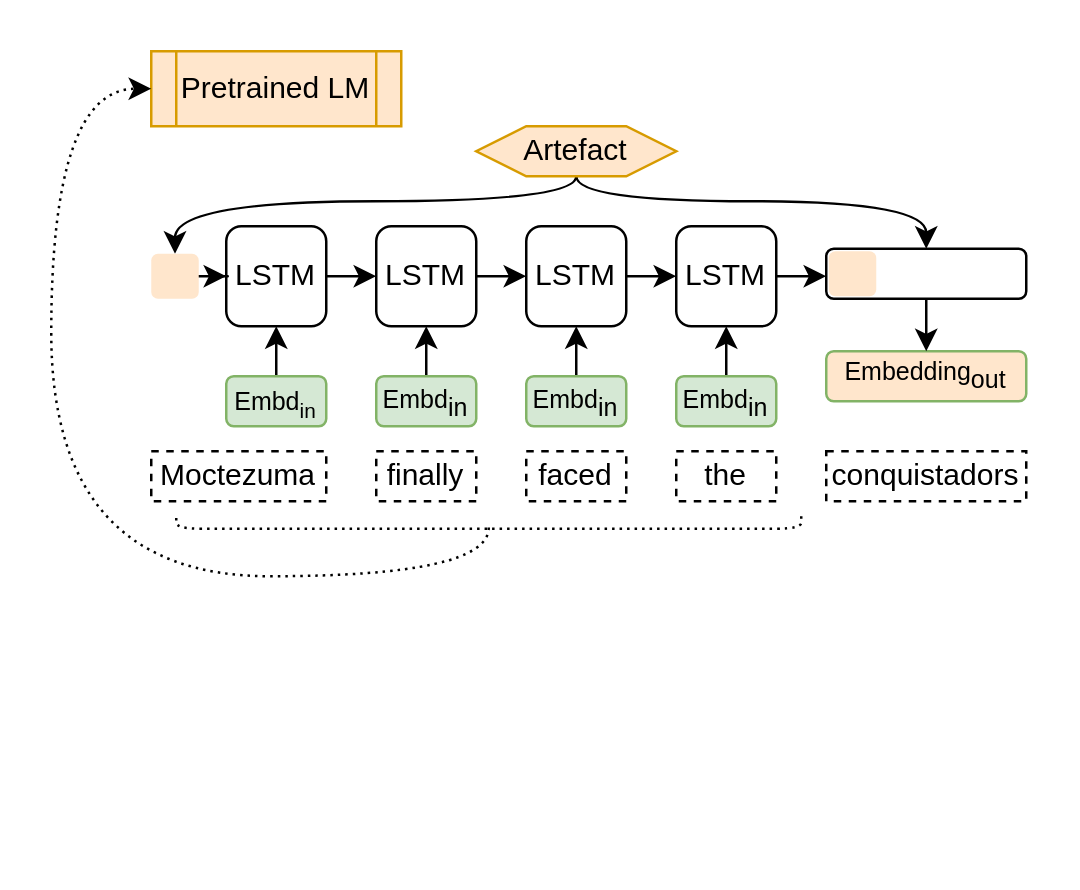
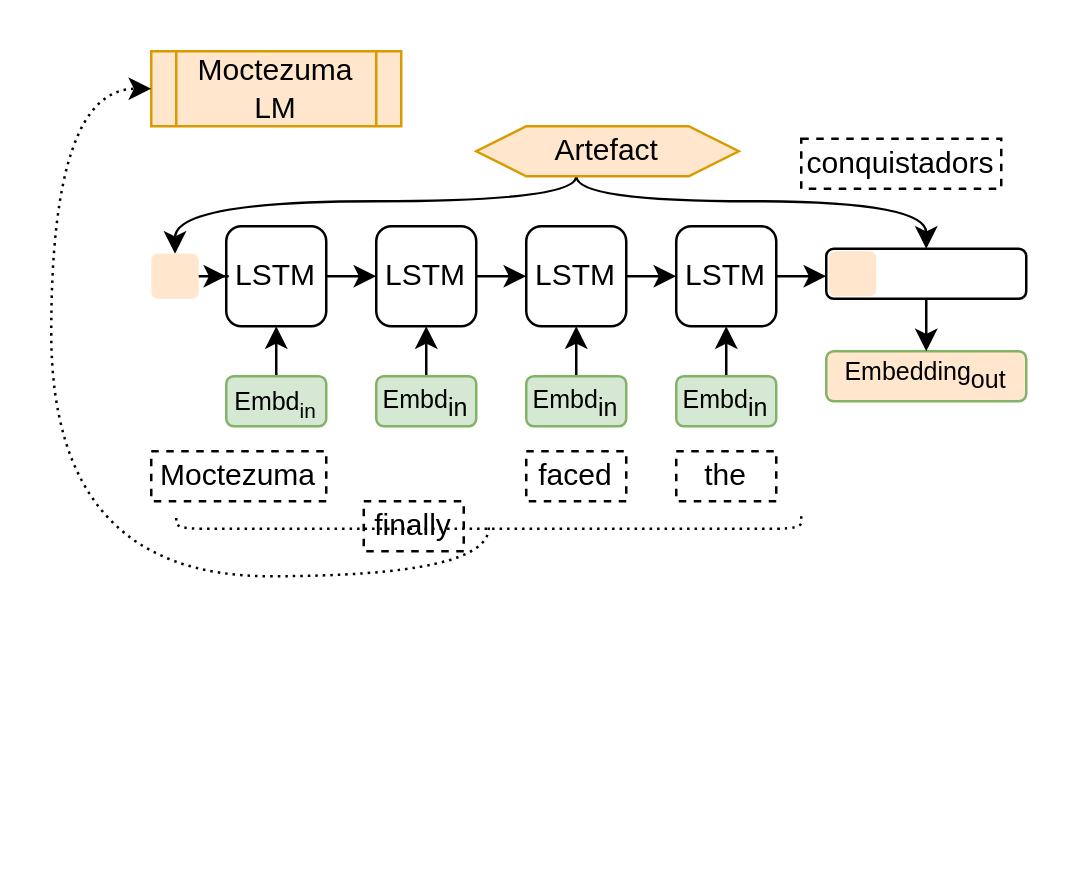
  <mxCell id="0" />
  <mxCell id="1" parent="0" />
  <mxCell id="2" style="edgeStyle=orthogonalEdgeStyle;curved=1;rounded=0;orthogonalLoop=1;jettySize=auto;html=1;" parent="1" source="3" target="5" edge="1"><mxGeometry relative="1" as="geometry" /></mxCell>
  <mxCell id="3" value="LSTM" style="rounded=1;whiteSpace=wrap;html=1;" parent="1" vertex="1"><mxGeometry x="90" y="90" width="40" height="40" as="geometry" /></mxCell>
  <mxCell id="4" style="edgeStyle=orthogonalEdgeStyle;curved=1;rounded=0;orthogonalLoop=1;jettySize=auto;html=1;" parent="1" source="5" target="7" edge="1"><mxGeometry relative="1" as="geometry" /></mxCell>
  <mxCell id="5" value="&lt;span&gt;LSTM&lt;/span&gt;" style="rounded=1;whiteSpace=wrap;html=1;" parent="1" vertex="1"><mxGeometry x="150" y="90" width="40" height="40" as="geometry" /></mxCell>
  <mxCell id="6" style="edgeStyle=orthogonalEdgeStyle;curved=1;rounded=0;orthogonalLoop=1;jettySize=auto;html=1;" parent="1" source="7" target="9" edge="1"><mxGeometry relative="1" as="geometry" /></mxCell>
  <mxCell id="7" value="&lt;span&gt;LSTM&lt;/span&gt;" style="rounded=1;whiteSpace=wrap;html=1;" parent="1" vertex="1"><mxGeometry x="210" y="90" width="40" height="40" as="geometry" /></mxCell>
  <mxCell id="8" style="edgeStyle=orthogonalEdgeStyle;curved=1;rounded=0;orthogonalLoop=1;jettySize=auto;html=1;" parent="1" source="9" target="31" edge="1"><mxGeometry relative="1" as="geometry"><mxPoint x="360" y="70" as="targetPoint" /><Array as="points"><mxPoint x="320" y="110" /><mxPoint x="320" y="110" /></Array></mxGeometry></mxCell>
  <mxCell id="9" value="&lt;span&gt;LSTM&lt;/span&gt;" style="rounded=1;whiteSpace=wrap;html=1;" parent="1" vertex="1"><mxGeometry x="270" y="90" width="40" height="40" as="geometry" /></mxCell>
  <mxCell id="10" value="Moctezuma" style="text;html=1;strokeColor=default;fillColor=none;align=center;verticalAlign=middle;whiteSpace=wrap;rounded=0;dashed=1;" parent="1" vertex="1"><mxGeometry x="60" y="180" width="70" height="20" as="geometry" /></mxCell>
- <mxCell id="11" value="finally" style="text;html=1;strokeColor=default;fillColor=none;align=center;verticalAlign=middle;whiteSpace=wrap;rounded=0;dashed=1;" parent="1" vertex="1"><mxGeometry x="150" y="180" width="40" height="20" as="geometry" /></mxCell>
+ <mxCell id="11" value="finally" style="text;html=1;strokeColor=default;fillColor=none;align=center;verticalAlign=middle;whiteSpace=wrap;rounded=0;dashed=1;" parent="1" vertex="1"><mxGeometry x="145" y="200" width="40" height="20" as="geometry" /></mxCell>
  <mxCell id="12" value="faced" style="text;html=1;strokeColor=default;fillColor=none;align=center;verticalAlign=middle;whiteSpace=wrap;rounded=0;dashed=1;" parent="1" vertex="1"><mxGeometry x="210" y="180" width="40" height="20" as="geometry" /></mxCell>
  <mxCell id="13" value="the" style="text;html=1;strokeColor=default;fillColor=none;align=center;verticalAlign=middle;whiteSpace=wrap;rounded=0;dashed=1;" parent="1" vertex="1"><mxGeometry x="270" y="180" width="40" height="20" as="geometry" /></mxCell>
- <mxCell id="14" value="Pretrained LM" style="shape=process;whiteSpace=wrap;html=1;backgroundOutline=1;fillColor=#ffe6cc;strokeColor=#d79b00;" parent="1" vertex="1"><mxGeometry x="60" y="20" width="100" height="30" as="geometry" /></mxCell>
+ <mxCell id="14" value="Moctezuma LM" style="shape=process;whiteSpace=wrap;html=1;backgroundOutline=1;fillColor=#ffe6cc;strokeColor=#d79b00;" parent="1" vertex="1"><mxGeometry x="60" y="20" width="100" height="30" as="geometry" /></mxCell>
  <mxCell id="15" style="edgeStyle=orthogonalEdgeStyle;rounded=0;orthogonalLoop=1;jettySize=auto;html=1;entryX=0.5;entryY=0;entryDx=0;entryDy=0;curved=1;" parent="1" source="17" target="30" edge="1"><mxGeometry relative="1" as="geometry"><Array as="points"><mxPoint x="230" y="80" /><mxPoint x="70" y="80" /></Array></mxGeometry></mxCell>
  <mxCell id="16" style="edgeStyle=orthogonalEdgeStyle;curved=1;rounded=0;orthogonalLoop=1;jettySize=auto;html=1;entryX=0.5;entryY=0;entryDx=0;entryDy=0;" parent="1" source="17" target="31" edge="1"><mxGeometry relative="1" as="geometry"><mxPoint x="270" y="80" as="targetPoint" /><Array as="points"><mxPoint x="230" y="80" /><mxPoint x="370" y="80" /></Array></mxGeometry></mxCell>
- <mxCell id="17" value="Artefact" style="shape=hexagon;perimeter=hexagonPerimeter2;whiteSpace=wrap;html=1;fixedSize=1;fillColor=#ffe6cc;strokeColor=#d79b00;" parent="1" vertex="1"><mxGeometry x="190" y="50" width="80" height="20" as="geometry" /></mxCell>
+ <mxCell id="17" value="Artefact" style="shape=hexagon;perimeter=hexagonPerimeter2;whiteSpace=wrap;html=1;fixedSize=1;fillColor=#ffe6cc;strokeColor=#d79b00;" parent="1" vertex="1"><mxGeometry x="190" y="50" width="105" height="20" as="geometry" /></mxCell>
  <mxCell id="18" value="Embedding&lt;sub style=&quot;font-size: 10px;&quot;&gt;out&lt;/sub&gt;" style="rounded=1;whiteSpace=wrap;html=1;fillColor=#ffe6cc;strokeColor=#82b366;fontSize=10;" parent="1" vertex="1"><mxGeometry x="330" y="140" width="80" height="20" as="geometry" /></mxCell>
  <mxCell id="19" style="edgeStyle=orthogonalEdgeStyle;curved=1;rounded=0;orthogonalLoop=1;jettySize=auto;html=1;" parent="1" source="20" target="3" edge="1"><mxGeometry relative="1" as="geometry" /></mxCell>
  <mxCell id="20" value="&lt;font style=&quot;font-size: 10px&quot;&gt;Embd&lt;sub&gt;in&lt;/sub&gt;&lt;/font&gt;" style="rounded=1;whiteSpace=wrap;html=1;fillColor=#d5e8d4;strokeColor=#82b366;" parent="1" vertex="1"><mxGeometry x="90" y="150" width="40" height="20" as="geometry" /></mxCell>
  <mxCell id="21" style="edgeStyle=orthogonalEdgeStyle;curved=1;rounded=0;orthogonalLoop=1;jettySize=auto;html=1;" parent="1" source="22" target="5" edge="1"><mxGeometry relative="1" as="geometry" /></mxCell>
  <mxCell id="22" value="&lt;span style=&quot;font-size: 10px&quot;&gt;Embd&lt;/span&gt;&lt;sub&gt;in&lt;/sub&gt;" style="rounded=1;whiteSpace=wrap;html=1;fillColor=#d5e8d4;strokeColor=#82b366;" parent="1" vertex="1"><mxGeometry x="150" y="150" width="40" height="20" as="geometry" /></mxCell>
  <mxCell id="23" style="edgeStyle=orthogonalEdgeStyle;curved=1;rounded=0;orthogonalLoop=1;jettySize=auto;html=1;" parent="1" source="24" target="7" edge="1"><mxGeometry relative="1" as="geometry" /></mxCell>
  <mxCell id="24" value="&lt;span style=&quot;font-size: 10px&quot;&gt;Embd&lt;/span&gt;&lt;sub&gt;in&lt;/sub&gt;" style="rounded=1;whiteSpace=wrap;html=1;fillColor=#d5e8d4;strokeColor=#82b366;" parent="1" vertex="1"><mxGeometry x="210" y="150" width="40" height="20" as="geometry" /></mxCell>
  <mxCell id="25" style="edgeStyle=orthogonalEdgeStyle;curved=1;rounded=0;orthogonalLoop=1;jettySize=auto;html=1;" parent="1" source="26" target="9" edge="1"><mxGeometry relative="1" as="geometry" /></mxCell>
  <mxCell id="26" value="&lt;span style=&quot;font-size: 10px&quot;&gt;Embd&lt;/span&gt;&lt;sub&gt;in&lt;/sub&gt;" style="rounded=1;whiteSpace=wrap;html=1;fillColor=#d5e8d4;strokeColor=#82b366;" parent="1" vertex="1"><mxGeometry x="270" y="150" width="40" height="20" as="geometry" /></mxCell>
  <mxCell id="27" style="edgeStyle=orthogonalEdgeStyle;curved=1;rounded=0;orthogonalLoop=1;jettySize=auto;html=1;" parent="1" source="31" target="18" edge="1"><mxGeometry relative="1" as="geometry"><Array as="points" /></mxGeometry></mxCell>
- <mxCell id="28" value="conquistadors" style="text;html=1;strokeColor=default;fillColor=none;align=center;verticalAlign=middle;whiteSpace=wrap;rounded=0;dashed=1;" parent="1" vertex="1"><mxGeometry x="330" y="180" width="80" height="20" as="geometry" /></mxCell>
+ <mxCell id="28" value="conquistadors" style="text;html=1;strokeColor=default;fillColor=none;align=center;verticalAlign=middle;whiteSpace=wrap;rounded=0;dashed=1;" parent="1" vertex="1"><mxGeometry x="320" y="55" width="80" height="20" as="geometry" /></mxCell>
  <mxCell id="29" style="edgeStyle=orthogonalEdgeStyle;curved=1;rounded=0;orthogonalLoop=1;jettySize=auto;html=1;fontSize=10;" parent="1" source="30" target="3" edge="1"><mxGeometry relative="1" as="geometry" /></mxCell>
  <mxCell id="30" value="" style="rounded=1;whiteSpace=wrap;html=1;fillColor=#ffe6cc;strokeColor=none;glass=0;shadow=0;sketch=0;" parent="1" vertex="1"><mxGeometry x="60" y="101" width="19" height="18" as="geometry" /></mxCell>
  <mxCell id="31" value="" style="rounded=1;whiteSpace=wrap;html=1;" parent="1" vertex="1"><mxGeometry x="330" y="99" width="80" height="20" as="geometry" /></mxCell>
  <mxCell id="32" value="" style="rounded=1;whiteSpace=wrap;html=1;fillColor=#ffe6cc;strokeColor=none;glass=0;shadow=0;sketch=0;" parent="1" vertex="1"><mxGeometry x="331" y="100" width="19" height="18" as="geometry" /></mxCell>
  <mxCell id="33" style="edgeStyle=orthogonalEdgeStyle;rounded=0;orthogonalLoop=1;jettySize=auto;html=1;entryX=0;entryY=0.5;entryDx=0;entryDy=0;curved=1;exitX=0.1;exitY=0.5;exitDx=0;exitDy=0;exitPerimeter=0;dashed=1;dashPattern=1 2;strokeWidth=1;" edge="1" parent="1" source="34" target="14"><mxGeometry relative="1" as="geometry"><Array as="points"><mxPoint x="195" y="230" /><mxPoint x="20" y="230" /><mxPoint x="20" y="35" /></Array></mxGeometry></mxCell>
  <mxCell id="34" value="" style="shape=curlyBracket;whiteSpace=wrap;html=1;rounded=1;flipH=1;rotation=90;dashed=1;dashPattern=1 2;size=0;" vertex="1" parent="1"><mxGeometry x="192.5" y="83.5" width="5" height="250" as="geometry" /></mxCell>
